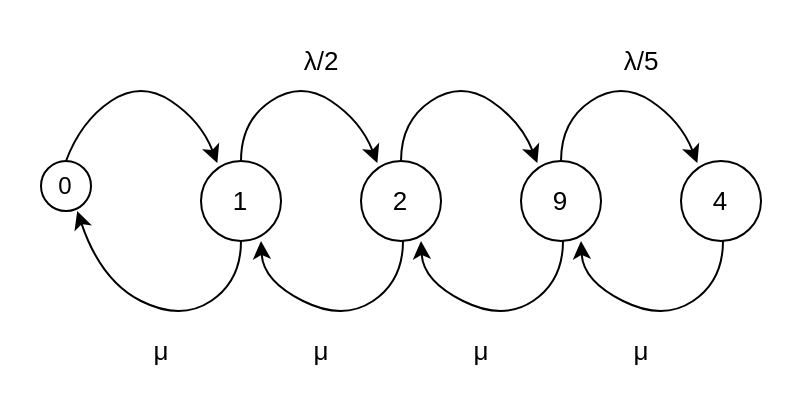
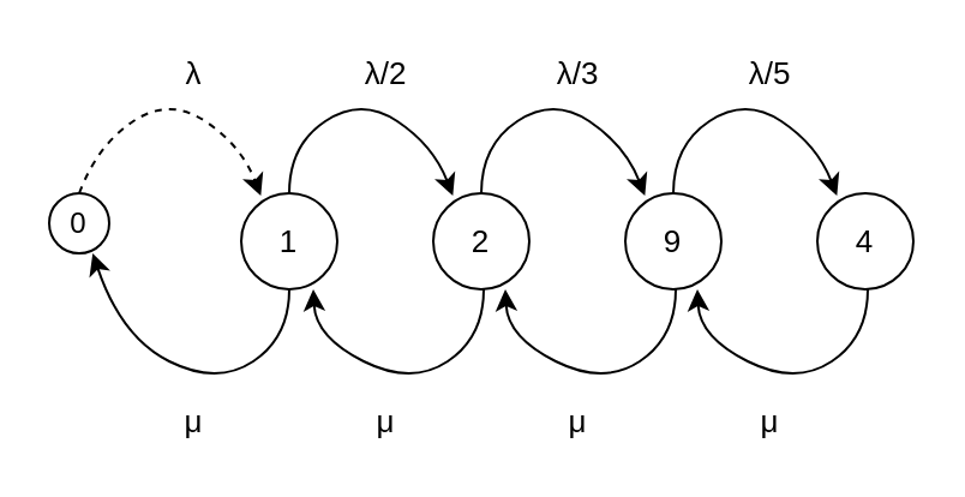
  <mxCell id="0" />
  <mxCell id="1" parent="0" />
  <mxCell id="2" value="0" style="ellipse;whiteSpace=wrap;html=1;aspect=fixed;" parent="1" vertex="1"><mxGeometry x="20" y="80" width="25" height="25" as="geometry" /></mxCell>
  <mxCell id="3" value="1" style="ellipse;whiteSpace=wrap;html=1;aspect=fixed;fontSize=13;" parent="1" vertex="1"><mxGeometry x="100" y="80" width="40" height="40" as="geometry" /></mxCell>
  <mxCell id="4" value="2" style="ellipse;whiteSpace=wrap;html=1;aspect=fixed;fontSize=13;" parent="1" vertex="1"><mxGeometry x="180" y="80" width="40" height="40" as="geometry" /></mxCell>
  <mxCell id="5" value="4" style="ellipse;whiteSpace=wrap;html=1;aspect=fixed;fontSize=13;" parent="1" vertex="1"><mxGeometry x="340" y="80" width="40" height="40" as="geometry" /></mxCell>
- <mxCell id="6" value="" style="curved=1;endArrow=classic;html=1;entryX=0.204;entryY=0.025;entryDx=0;entryDy=0;entryPerimeter=0;exitX=0.5;exitY=0;exitDx=0;exitDy=0;" parent="1" source="2" target="3" edge="1"><mxGeometry width="50" height="50" relative="1" as="geometry"><mxPoint x="60" y="70" as="sourcePoint" /><mxPoint x="100" y="69.429" as="targetPoint" /><Array as="points"><mxPoint x="40" y="60" /><mxPoint x="70" y="40" /><mxPoint x="100" y="60" /></Array></mxGeometry></mxCell>
+ <mxCell id="6" value="" style="curved=1;endArrow=classic;html=1;entryX=0.204;entryY=0.025;entryDx=0;entryDy=0;entryPerimeter=0;exitX=0.5;exitY=0;exitDx=0;exitDy=0;dashed=1;" parent="1" source="2" target="3" edge="1"><mxGeometry width="50" height="50" relative="1" as="geometry"><mxPoint x="60" y="70" as="sourcePoint" /><mxPoint x="100" y="69.429" as="targetPoint" /><Array as="points"><mxPoint x="40" y="60" /><mxPoint x="70" y="40" /><mxPoint x="100" y="60" /></Array></mxGeometry></mxCell>
  <mxCell id="7" value="" style="curved=1;endArrow=classic;html=1;entryX=0.725;entryY=1;entryDx=0;entryDy=0;entryPerimeter=0;" parent="1" target="2" edge="1"><mxGeometry width="50" height="50" relative="1" as="geometry"><mxPoint x="120" y="120" as="sourcePoint" /><mxPoint x="40" y="120" as="targetPoint" /><Array as="points"><mxPoint x="120" y="140" /><mxPoint x="90" y="160" /><mxPoint x="50" y="140" /></Array></mxGeometry></mxCell>
+ <mxCell id="8" value="λ" style="text;html=1;align=center;verticalAlign=middle;resizable=0;points=[];autosize=1;strokeColor=none;fontSize=13;" parent="1" vertex="1"><mxGeometry x="70" y="20" width="20" height="20" as="geometry" /></mxCell>
  <mxCell id="9" value="λ/2" style="text;html=1;align=center;verticalAlign=middle;resizable=0;points=[];autosize=1;strokeColor=none;fontSize=13;" parent="1" vertex="1"><mxGeometry x="145" y="20" width="30" height="20" as="geometry" /></mxCell>
+ <mxCell id="10" value="λ/3" style="text;html=1;align=center;verticalAlign=middle;resizable=0;points=[];autosize=1;strokeColor=none;fontSize=13;" parent="1" vertex="1"><mxGeometry x="225" y="20" width="30" height="20" as="geometry" /></mxCell>
  <mxCell id="11" value="λ/5" style="text;html=1;align=center;verticalAlign=middle;resizable=0;points=[];autosize=1;strokeColor=none;fontSize=13;" parent="1" vertex="1"><mxGeometry x="305" y="20" width="30" height="20" as="geometry" /></mxCell>
  <mxCell id="12" value="μ&lt;span style=&quot;font-size: 10.833px&quot;&gt;&lt;br&gt;&lt;/span&gt;" style="text;html=1;align=center;verticalAlign=middle;resizable=0;points=[];autosize=1;strokeColor=none;fontSize=13;" parent="1" vertex="1"><mxGeometry x="150" y="165" width="20" height="20" as="geometry" /></mxCell>
  <mxCell id="13" value="μ&lt;span style=&quot;font-size: 10.833px&quot;&gt;&lt;br&gt;&lt;/span&gt;" style="text;html=1;align=center;verticalAlign=middle;resizable=0;points=[];autosize=1;strokeColor=none;fontSize=13;" parent="1" vertex="1"><mxGeometry x="230" y="165" width="20" height="20" as="geometry" /></mxCell>
  <mxCell id="14" value="μ&lt;span style=&quot;font-size: 10.833px&quot;&gt;&lt;br&gt;&lt;/span&gt;" style="text;html=1;align=center;verticalAlign=middle;resizable=0;points=[];autosize=1;strokeColor=none;fontSize=13;" parent="1" vertex="1"><mxGeometry x="70" y="165" width="20" height="20" as="geometry" /></mxCell>
  <mxCell id="15" value="μ&lt;span style=&quot;font-size: 10.833px&quot;&gt;&lt;br&gt;&lt;/span&gt;" style="text;html=1;align=center;verticalAlign=middle;resizable=0;points=[];autosize=1;strokeColor=none;fontSize=13;" parent="1" vertex="1"><mxGeometry x="310" y="165" width="20" height="20" as="geometry" /></mxCell>
  <mxCell id="16" value="" style="curved=1;endArrow=classic;html=1;entryX=0.204;entryY=0.025;entryDx=0;entryDy=0;entryPerimeter=0;exitX=0.5;exitY=0;exitDx=0;exitDy=0;" parent="1" edge="1"><mxGeometry width="50" height="50" relative="1" as="geometry"><mxPoint x="120" y="80" as="sourcePoint" /><mxPoint x="188.16" y="81" as="targetPoint" /><Array as="points"><mxPoint x="120" y="60" /><mxPoint x="150" y="40" /><mxPoint x="180" y="60" /></Array></mxGeometry></mxCell>
  <mxCell id="17" value="" style="curved=1;endArrow=classic;html=1;entryX=0.204;entryY=0.025;entryDx=0;entryDy=0;entryPerimeter=0;exitX=0.5;exitY=0;exitDx=0;exitDy=0;" parent="1" edge="1"><mxGeometry width="50" height="50" relative="1" as="geometry"><mxPoint x="200" y="80" as="sourcePoint" /><mxPoint x="268.16" y="81" as="targetPoint" /><Array as="points"><mxPoint x="200" y="60" /><mxPoint x="230" y="40" /><mxPoint x="260" y="60" /></Array></mxGeometry></mxCell>
  <mxCell id="18" value="" style="curved=1;endArrow=classic;html=1;entryX=0.204;entryY=0.025;entryDx=0;entryDy=0;entryPerimeter=0;exitX=0.5;exitY=0;exitDx=0;exitDy=0;" parent="1" edge="1"><mxGeometry width="50" height="50" relative="1" as="geometry"><mxPoint x="280" y="80" as="sourcePoint" /><mxPoint x="348.16" y="81" as="targetPoint" /><Array as="points"><mxPoint x="280" y="60" /><mxPoint x="310" y="40" /><mxPoint x="340" y="60" /></Array></mxGeometry></mxCell>
  <mxCell id="19" value="" style="curved=1;endArrow=classic;html=1;entryX=0.725;entryY=1;entryDx=0;entryDy=0;entryPerimeter=0;" parent="1" edge="1"><mxGeometry width="50" height="50" relative="1" as="geometry"><mxPoint x="201" y="120" as="sourcePoint" /><mxPoint x="130" y="120" as="targetPoint" /><Array as="points"><mxPoint x="201" y="140" /><mxPoint x="171" y="160" /><mxPoint x="131" y="140" /></Array></mxGeometry></mxCell>
  <mxCell id="20" value="" style="curved=1;endArrow=classic;html=1;entryX=0.725;entryY=1;entryDx=0;entryDy=0;entryPerimeter=0;" parent="1" edge="1"><mxGeometry width="50" height="50" relative="1" as="geometry"><mxPoint x="281" y="120" as="sourcePoint" /><mxPoint x="210" y="120" as="targetPoint" /><Array as="points"><mxPoint x="281" y="140" /><mxPoint x="251" y="160" /><mxPoint x="211" y="140" /></Array></mxGeometry></mxCell>
  <mxCell id="21" value="" style="curved=1;endArrow=classic;html=1;entryX=0.725;entryY=1;entryDx=0;entryDy=0;entryPerimeter=0;" parent="1" edge="1"><mxGeometry width="50" height="50" relative="1" as="geometry"><mxPoint x="361" y="120" as="sourcePoint" /><mxPoint x="290" y="120" as="targetPoint" /><Array as="points"><mxPoint x="361" y="140" /><mxPoint x="331" y="160" /><mxPoint x="291" y="140" /></Array></mxGeometry></mxCell>
  <mxCell id="22" value="9" style="ellipse;whiteSpace=wrap;html=1;aspect=fixed;fontSize=13;" vertex="1" parent="1"><mxGeometry x="260" y="80" width="40" height="40" as="geometry" /></mxCell>
